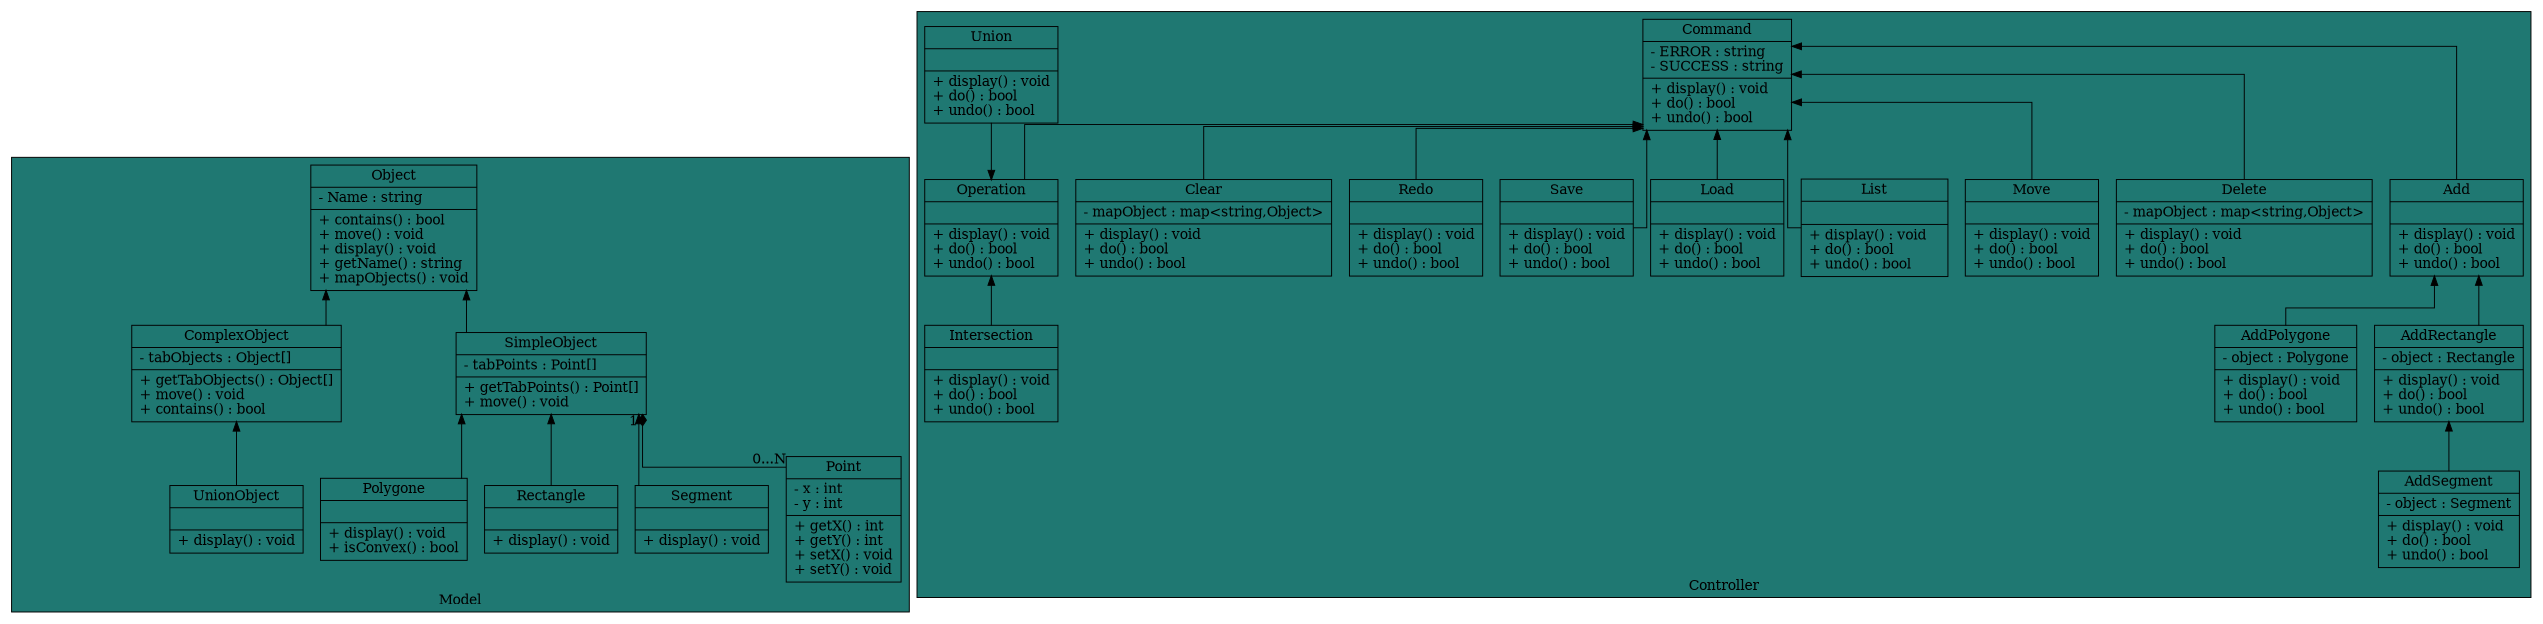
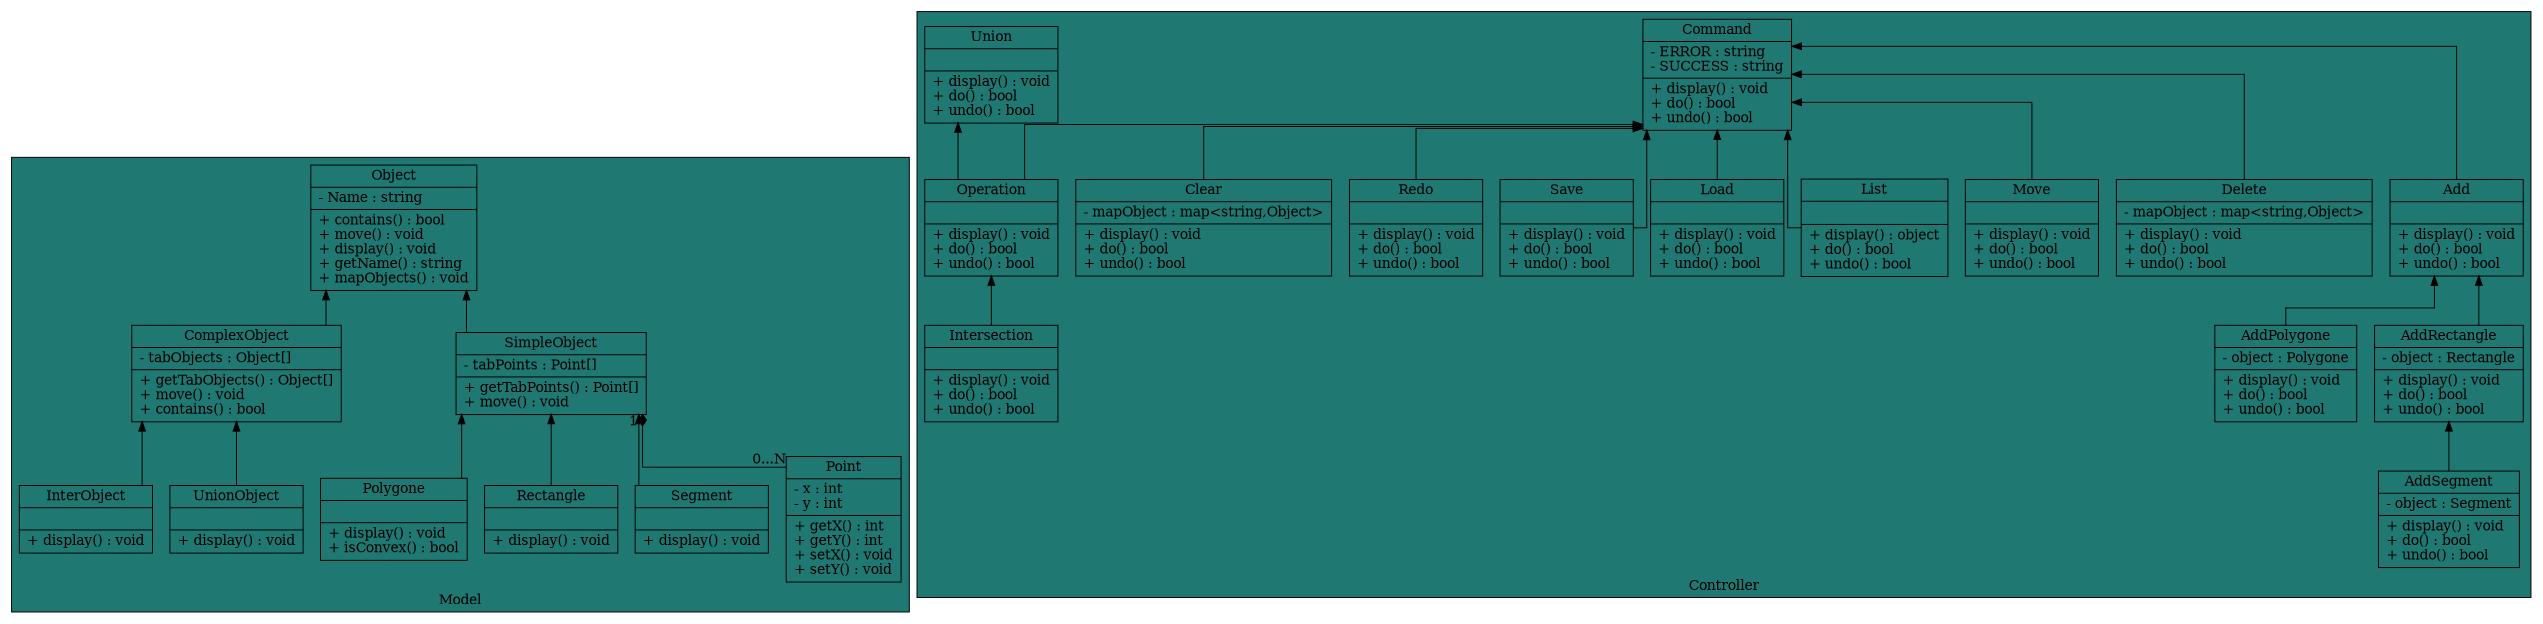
  digraph {
    rankdir=BT
    splines=ortho
    node [shape=record]
    edge [arrowhead=normal]
    n1 [label="{Point|- x : int\l- y : int\l|+ getX() : int\l+ getY() : int\l+ setX() : void\l+ setY() : void\l}"]
    n2 [label="{Object|- Name : string\l|+ contains() : bool\l+ move() : void\l+ display() : void\l+ getName() : string\l+ mapObjects() : void\l}"]
    n3 [label="{SimpleObject|- tabPoints : Point[]\l|+ getTabPoints() : Point[]\l+ move() : void\l}"]
    n4 [label="{ComplexObject|- tabObjects : Object[] \l|+ getTabObjects() : Object[]\l+ move() : void\l+ contains() : bool\l}"]
    n5 [label="{Segment||+ display() : void\l}"]
    n6 [label="{Rectangle||+ display() : void\l}"]
    n7 [label="{Polygone||+ display() : void\l+ isConvex() : bool\l}"]
    n8 [label="{UnionObject||+ display() : void\l}"]
+   n9 [label="{InterObject||+ display() : void\l}"]
    n10 [label="{Command|- ERROR : string\l- SUCCESS : string\l|+ display() : void\l+ do() : bool\l+ undo() : bool\l}"]
    n11 [label="{Add||+ display() : void\l+ do() : bool\l+ undo() : bool\l}"]
    n12 [label="{AddSegment|- object : Segment|+ display() : void\l+ do() : bool\l+ undo() : bool\l}"]
    n13 [label="{AddRectangle|- object : Rectangle|+ display() : void\l+ do() : bool\l+ undo() : bool\l}"]
    n14 [label="{AddPolygone|- object : Polygone|+ display() : void\l+ do() : bool\l+ undo() : bool\l}"]
    n15 [label="{Delete|- mapObject : map\<string,Object\>|+ display() : void\l+ do() : bool\l+ undo() : bool\l}"]
    n16 [label="{Move||+ display() : void\l+ do() : bool\l+ undo() : bool\l}"]
-   n17 [label="{List||+ display() : void\l+ do() : bool\l+ undo() : bool\l}"]
+   n17 [label="{List||+ display() : object\l+ do() : bool\l+ undo() : bool\l}"]
    n18 [label="{Load||+ display() : void\l+ do() : bool\l+ undo() : bool\l}"]
    n19 [label="{Save||+ display() : void\l+ do() : bool\l+ undo() : bool\l}"]
    n20 [label="{Redo||+ display() : void\l+ do() : bool\l+ undo() : bool\l}"]
    n21 [label="{Clear|- mapObject : map\<string,Object\>|+ display() : void\l+ do() : bool\l+ undo() : bool\l}"]
    n22 [label="{Operation||+ display() : void\l+ do() : bool\l+ undo() : bool\l}"]
    n23 [label="{Union||+ display() : void\l+ do() : bool\l+ undo() : bool\l}"]
    n24 [label="{Intersection||+ display() : void\l+ do() : bool\l+ undo() : bool\l}"]
    subgraph cluster_1 {
      bgcolor="#1F7872"
      label=Model
      style=filled
      n1
      n2
      n3
      n4
      n5
      n6
      n7
      n8
+     n9
    }
    subgraph cluster_2 {
      bgcolor="#1F7872"
      label=Controller
      style=filled
      n10
      n11
      n12
      n13
      n14
      n15
      n16
      n17
      n18
      n19
      n20
      n21
      n22
      n23
      n24
    }
    n1 -> n3 [arrowhead=diamond headlabel="1 " taillabel="0...N"]
    n3 -> n2
    n4 -> n2
    n5 -> n3
    n6 -> n3
    n7 -> n3
    n8 -> n4
+   n9 -> n4
    n11 -> n10
    n12 -> n13
    n13 -> n11
    n14 -> n11
    n15 -> n10
    n16 -> n10
    n17 -> n10
    n18 -> n10
    n19 -> n10
    n20 -> n10
    n21 -> n10
    n22 -> n10
-   n23 -> n22
+   n22 -> n23
    n24 -> n22
  }
